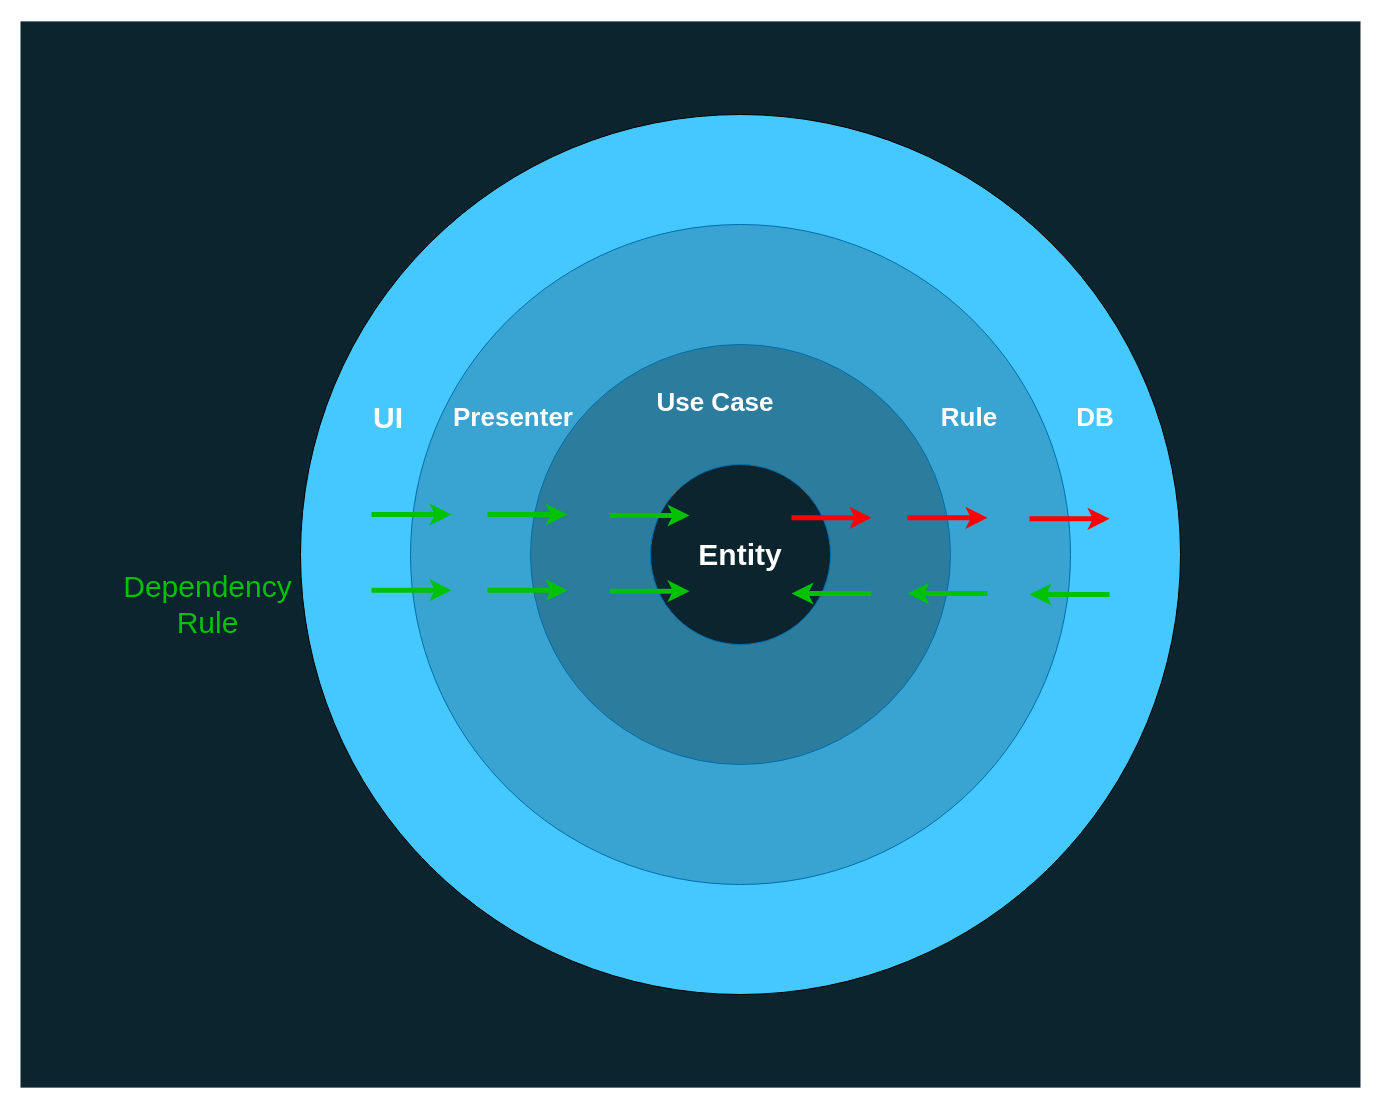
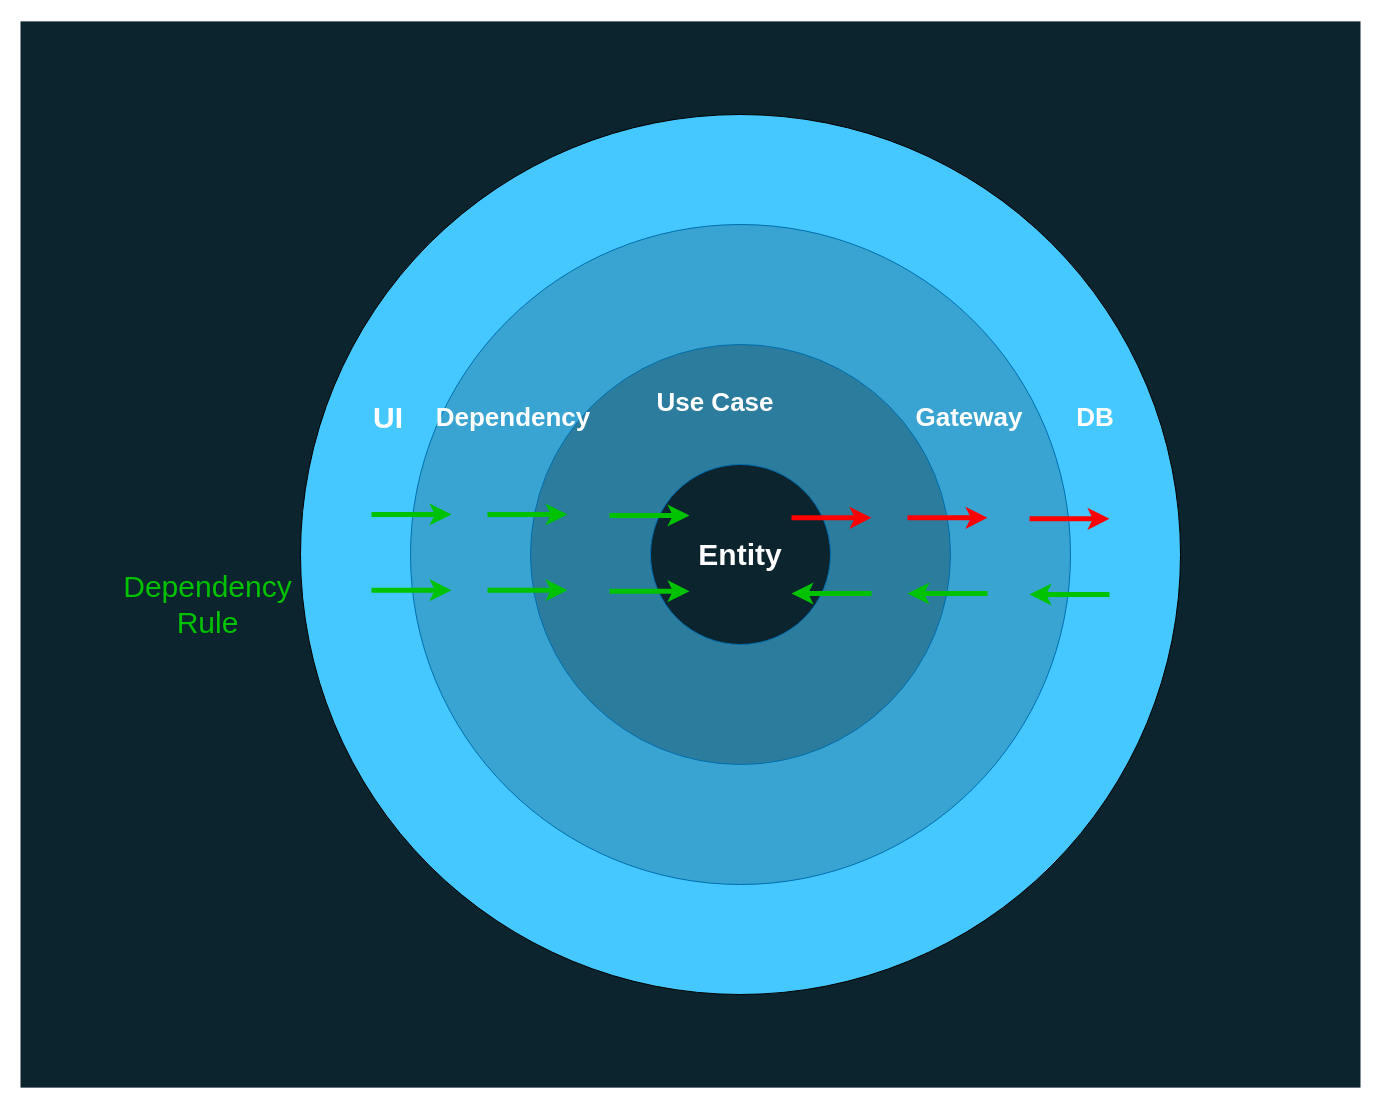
  <mxCell id="0" />
  <mxCell id="1" parent="0" />
  <mxCell id="2" value="" style="rounded=0;whiteSpace=wrap;html=1;fillColor=#0C242E;fontSize=30;fontColor=#FFFFFF;strokeColor=none;" parent="1" vertex="1"><mxGeometry x="20" y="20.88" width="1340" height="1066.25" as="geometry" /></mxCell>
  <mxCell id="3" value="" style="ellipse;whiteSpace=wrap;html=1;aspect=fixed;fillColor=#45C8FF;fontSize=30;labelPosition=center;verticalLabelPosition=top;align=center;verticalAlign=bottom;" parent="1" vertex="1"><mxGeometry x="300" y="114" width="880" height="880" as="geometry" /></mxCell>
  <mxCell id="4" value="" style="ellipse;whiteSpace=wrap;html=1;aspect=fixed;fillColor=#39A4D1;fontSize=30;labelPosition=center;verticalLabelPosition=top;align=center;verticalAlign=bottom;fontStyle=0;strokeColor=#006EAF;fontColor=#ffffff;" parent="1" vertex="1"><mxGeometry x="410" y="224" width="660" height="660" as="geometry" /></mxCell>
  <mxCell id="5" value="" style="ellipse;whiteSpace=wrap;html=1;aspect=fixed;fillColor=#2C7C9E;fontSize=30;labelPosition=center;verticalLabelPosition=top;align=center;verticalAlign=bottom;strokeColor=#006EAF;fontColor=#ffffff;" parent="1" vertex="1"><mxGeometry x="530" y="344" width="420" height="420" as="geometry" /></mxCell>
  <mxCell id="6" value="Entity" style="ellipse;whiteSpace=wrap;html=1;aspect=fixed;fillColor=#0c242e;fontSize=30;fontStyle=1;strokeColor=#006EAF;fontColor=#ffffff;" parent="1" vertex="1"><mxGeometry x="650" y="464" width="180" height="180" as="geometry" /></mxCell>
  <mxCell id="7" value="Use Case" style="text;html=1;strokeColor=none;fillColor=none;align=center;verticalAlign=middle;whiteSpace=wrap;rounded=0;fontSize=26;fontStyle=1;fontColor=#FFFFFF;" parent="1" vertex="1"><mxGeometry x="630" y="367" width="170" height="70" as="geometry" /></mxCell>
- <mxCell id="8" value="Presenter" style="text;html=1;strokeColor=none;fillColor=none;align=center;verticalAlign=middle;whiteSpace=wrap;rounded=0;fontSize=26;fontStyle=1;fontColor=#FFFFFF;" parent="1" vertex="1"><mxGeometry x="428" y="377" width="170" height="80" as="geometry" /></mxCell>
- <mxCell id="9" value="Rule" style="text;html=1;strokeColor=none;fillColor=none;align=center;verticalAlign=middle;whiteSpace=wrap;rounded=0;fontSize=26;fontStyle=1;fontColor=#FFFFFF;" parent="1" vertex="1"><mxGeometry x="910" y="377" width="118" height="80" as="geometry" /></mxCell>
+ <mxCell id="8" value="Dependency" style="text;html=1;strokeColor=none;fillColor=none;align=center;verticalAlign=middle;whiteSpace=wrap;rounded=0;fontSize=26;fontStyle=1;fontColor=#FFFFFF;" parent="1" vertex="1"><mxGeometry x="428" y="377" width="170" height="80" as="geometry" /></mxCell>
+ <mxCell id="9" value="Gateway" style="text;html=1;strokeColor=none;fillColor=none;align=center;verticalAlign=middle;whiteSpace=wrap;rounded=0;fontSize=26;fontStyle=1;fontColor=#FFFFFF;" parent="1" vertex="1"><mxGeometry x="910" y="377" width="118" height="80" as="geometry" /></mxCell>
  <mxCell id="10" value="DB" style="text;html=1;strokeColor=none;fillColor=none;align=center;verticalAlign=middle;whiteSpace=wrap;rounded=0;fontSize=26;fontStyle=1;fontColor=#FFFFFF;" parent="1" vertex="1"><mxGeometry x="1040" y="392" width="110" height="50" as="geometry" /></mxCell>
  <mxCell id="11" value="UI" style="text;html=1;strokeColor=none;fillColor=none;align=center;verticalAlign=middle;whiteSpace=wrap;rounded=0;fontSize=30;fontStyle=1;fontColor=#FFFFFF;" parent="1" vertex="1"><mxGeometry x="348" y="377" width="80" height="80" as="geometry" /></mxCell>
  <mxCell id="12" value="" style="endArrow=classic;html=1;fontSize=30;endFill=1;strokeWidth=5;strokeColor=#00C200;" parent="1" edge="1"><mxGeometry width="50" height="50" relative="1" as="geometry"><mxPoint x="871" y="593" as="sourcePoint" /><mxPoint x="791" y="593" as="targetPoint" /></mxGeometry></mxCell>
  <mxCell id="13" value="" style="endArrow=classic;html=1;fontSize=30;endFill=1;strokeWidth=5;strokeColor=#00C200;" parent="1" edge="1"><mxGeometry width="50" height="50" relative="1" as="geometry"><mxPoint x="987" y="593" as="sourcePoint" /><mxPoint x="907" y="593" as="targetPoint" /></mxGeometry></mxCell>
  <mxCell id="14" value="" style="endArrow=classic;html=1;fontSize=30;endFill=1;strokeWidth=5;strokeColor=#00C200;" parent="1" edge="1"><mxGeometry width="50" height="50" relative="1" as="geometry"><mxPoint x="1109" y="594" as="sourcePoint" /><mxPoint x="1029" y="594" as="targetPoint" /></mxGeometry></mxCell>
  <mxCell id="15" value="Dependency Rule" style="text;html=1;strokeColor=none;fillColor=none;align=center;verticalAlign=middle;whiteSpace=wrap;rounded=0;fontSize=30;fontStyle=0;fontColor=#00C200;" parent="1" vertex="1"><mxGeometry x="121.5" y="564" width="171" height="80" as="geometry" /></mxCell>
  <mxCell id="16" value="" style="endArrow=none;html=1;fontSize=30;endFill=0;strokeWidth=5;strokeColor=#00C200;startArrow=classic;startFill=0;" parent="1" edge="1"><mxGeometry width="50" height="50" relative="1" as="geometry"><mxPoint x="451" y="589.71" as="sourcePoint" /><mxPoint x="371" y="589.71" as="targetPoint" /></mxGeometry></mxCell>
  <mxCell id="17" value="" style="endArrow=none;html=1;fontSize=30;endFill=0;strokeWidth=5;strokeColor=#00C200;startArrow=classic;startFill=0;" parent="1" edge="1"><mxGeometry width="50" height="50" relative="1" as="geometry"><mxPoint x="567" y="589.71" as="sourcePoint" /><mxPoint x="487" y="589.71" as="targetPoint" /></mxGeometry></mxCell>
  <mxCell id="18" value="" style="endArrow=none;html=1;fontSize=30;endFill=0;strokeWidth=5;strokeColor=#00C200;startArrow=classic;startFill=0;" parent="1" edge="1"><mxGeometry width="50" height="50" relative="1" as="geometry"><mxPoint x="689" y="590.71" as="sourcePoint" /><mxPoint x="609" y="590.71" as="targetPoint" /></mxGeometry></mxCell>
  <mxCell id="19" value="" style="endArrow=none;html=1;fontSize=30;endFill=0;strokeWidth=5;strokeColor=#FF0000;startArrow=classic;startFill=0;" parent="1" edge="1"><mxGeometry width="50" height="50" relative="1" as="geometry"><mxPoint x="871" y="517.29" as="sourcePoint" /><mxPoint x="791" y="517.29" as="targetPoint" /></mxGeometry></mxCell>
  <mxCell id="20" value="" style="endArrow=none;html=1;fontSize=30;endFill=0;strokeWidth=5;strokeColor=#FF0000;startArrow=classic;startFill=0;" parent="1" edge="1"><mxGeometry width="50" height="50" relative="1" as="geometry"><mxPoint x="987" y="517.29" as="sourcePoint" /><mxPoint x="907" y="517.29" as="targetPoint" /></mxGeometry></mxCell>
  <mxCell id="21" value="" style="endArrow=none;html=1;fontSize=30;endFill=0;strokeWidth=5;strokeColor=#FF0000;startArrow=classic;startFill=0;" parent="1" edge="1"><mxGeometry width="50" height="50" relative="1" as="geometry"><mxPoint x="1109" y="518.29" as="sourcePoint" /><mxPoint x="1029" y="518.29" as="targetPoint" /></mxGeometry></mxCell>
  <mxCell id="22" value="" style="endArrow=none;html=1;fontSize=30;endFill=0;strokeWidth=5;strokeColor=#00C200;startArrow=classic;startFill=0;" parent="1" edge="1"><mxGeometry width="50" height="50" relative="1" as="geometry"><mxPoint x="451" y="514" as="sourcePoint" /><mxPoint x="371" y="514" as="targetPoint" /></mxGeometry></mxCell>
  <mxCell id="23" value="" style="endArrow=none;html=1;fontSize=30;endFill=0;strokeWidth=5;strokeColor=#00C200;startArrow=classic;startFill=0;" parent="1" edge="1"><mxGeometry width="50" height="50" relative="1" as="geometry"><mxPoint x="567" y="514" as="sourcePoint" /><mxPoint x="487" y="514" as="targetPoint" /></mxGeometry></mxCell>
  <mxCell id="24" value="" style="endArrow=none;html=1;fontSize=30;endFill=0;strokeWidth=5;strokeColor=#00C200;startArrow=classic;startFill=0;" parent="1" edge="1"><mxGeometry width="50" height="50" relative="1" as="geometry"><mxPoint x="689" y="515" as="sourcePoint" /><mxPoint x="609" y="515" as="targetPoint" /></mxGeometry></mxCell>
